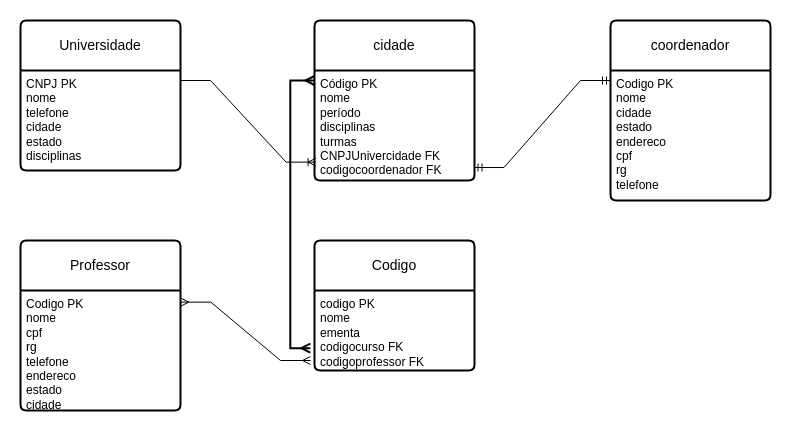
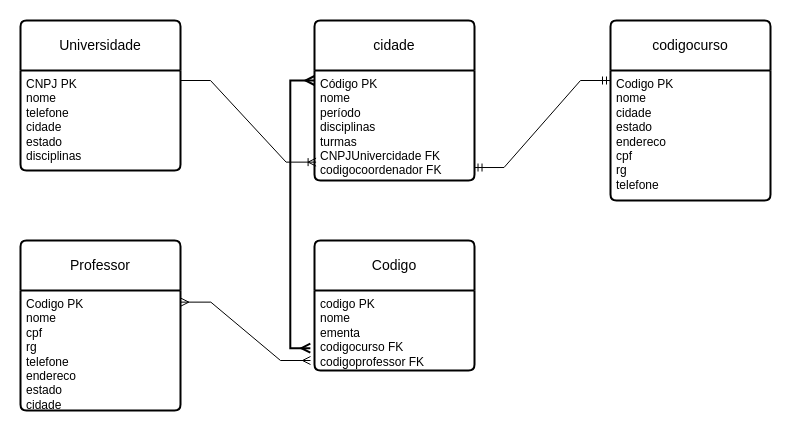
  <mxCell id="0" />
  <mxCell id="1" parent="0" />
  <mxCell id="2" value="Universidade" style="swimlane;childLayout=stackLayout;horizontal=1;startSize=50;horizontalStack=0;rounded=1;fontSize=14;fontStyle=0;strokeWidth=2;resizeParent=0;resizeLast=1;shadow=0;dashed=0;align=center;arcSize=4;whiteSpace=wrap;html=1;" vertex="1" parent="1"><mxGeometry x="20" y="20" width="160" height="150" as="geometry" /></mxCell>
  <mxCell id="3" value="CNPJ PK&lt;div&gt;nome&lt;/div&gt;&lt;div&gt;telefone&lt;/div&gt;&lt;div&gt;cidade&lt;/div&gt;&lt;div&gt;estado&lt;/div&gt;&lt;div&gt;disciplinas&lt;/div&gt;&lt;div&gt;&lt;br&gt;&lt;/div&gt;" style="align=left;strokeColor=none;fillColor=none;spacingLeft=4;fontSize=12;verticalAlign=top;resizable=0;rotatable=0;part=1;html=1;" vertex="1" parent="2"><mxGeometry y="50" width="160" height="100" as="geometry" /></mxCell>
  <mxCell id="4" value="cidade" style="swimlane;childLayout=stackLayout;horizontal=1;startSize=50;horizontalStack=0;rounded=1;fontSize=14;fontStyle=0;strokeWidth=2;resizeParent=0;resizeLast=1;shadow=0;dashed=0;align=center;arcSize=4;whiteSpace=wrap;html=1;" vertex="1" parent="1"><mxGeometry x="314" y="20" width="160" height="160" as="geometry" /></mxCell>
  <mxCell id="5" value="Código PK&lt;div&gt;nome&lt;/div&gt;&lt;div&gt;período&lt;/div&gt;&lt;div&gt;disciplinas&lt;/div&gt;&lt;div&gt;turmas&lt;/div&gt;&lt;div&gt;CNPJUnivercidade FK&lt;/div&gt;&lt;div&gt;codigocoordenador FK&lt;/div&gt;" style="align=left;strokeColor=none;fillColor=none;spacingLeft=4;fontSize=12;verticalAlign=top;resizable=0;rotatable=0;part=1;html=1;" vertex="1" parent="4"><mxGeometry y="50" width="160" height="110" as="geometry" /></mxCell>
- <mxCell id="6" value="coordenador" style="swimlane;childLayout=stackLayout;horizontal=1;startSize=50;horizontalStack=0;rounded=1;fontSize=14;fontStyle=0;strokeWidth=2;resizeParent=0;resizeLast=1;shadow=0;dashed=0;align=center;arcSize=4;whiteSpace=wrap;html=1;" vertex="1" parent="1"><mxGeometry x="610" y="20" width="160" height="180" as="geometry" /></mxCell>
+ <mxCell id="6" value="codigocurso" style="swimlane;childLayout=stackLayout;horizontal=1;startSize=50;horizontalStack=0;rounded=1;fontSize=14;fontStyle=0;strokeWidth=2;resizeParent=0;resizeLast=1;shadow=0;dashed=0;align=center;arcSize=4;whiteSpace=wrap;html=1;" vertex="1" parent="1"><mxGeometry x="610" y="20" width="160" height="180" as="geometry" /></mxCell>
  <mxCell id="7" value="Codigo PK&lt;div&gt;nome&amp;nbsp;&lt;/div&gt;&lt;div&gt;cidade&amp;nbsp;&lt;/div&gt;&lt;div&gt;estado&lt;/div&gt;&lt;div&gt;endereco&lt;/div&gt;&lt;div&gt;cpf&lt;/div&gt;&lt;div&gt;rg&lt;/div&gt;&lt;div&gt;telefone&lt;/div&gt;&lt;div&gt;&lt;br&gt;&lt;/div&gt;" style="align=left;strokeColor=none;fillColor=none;spacingLeft=4;fontSize=12;verticalAlign=top;resizable=0;rotatable=0;part=1;html=1;" vertex="1" parent="6"><mxGeometry y="50" width="160" height="130" as="geometry" /></mxCell>
  <mxCell id="8" value="Codigo" style="swimlane;childLayout=stackLayout;horizontal=1;startSize=50;horizontalStack=0;rounded=1;fontSize=14;fontStyle=0;strokeWidth=2;resizeParent=0;resizeLast=1;shadow=0;dashed=0;align=center;arcSize=4;whiteSpace=wrap;html=1;" vertex="1" parent="1"><mxGeometry x="314" y="240" width="160" height="130" as="geometry" /></mxCell>
  <mxCell id="9" value="codigo PK&lt;div&gt;nome&lt;/div&gt;&lt;div&gt;ementa&lt;/div&gt;&lt;div&gt;codigocurso FK&lt;/div&gt;&lt;div&gt;codigoprofessor FK&lt;/div&gt;" style="align=left;strokeColor=none;fillColor=none;spacingLeft=4;fontSize=12;verticalAlign=top;resizable=0;rotatable=0;part=1;html=1;" vertex="1" parent="8"><mxGeometry y="50" width="160" height="80" as="geometry" /></mxCell>
  <mxCell id="10" value="Professor" style="swimlane;childLayout=stackLayout;horizontal=1;startSize=50;horizontalStack=0;rounded=1;fontSize=14;fontStyle=0;strokeWidth=2;resizeParent=0;resizeLast=1;shadow=0;dashed=0;align=center;arcSize=4;whiteSpace=wrap;html=1;" vertex="1" parent="1"><mxGeometry x="20" y="240" width="160" height="170" as="geometry" /></mxCell>
  <mxCell id="11" value="Codigo PK&lt;div&gt;nome&lt;/div&gt;&lt;div&gt;cpf&lt;/div&gt;&lt;div&gt;rg&lt;/div&gt;&lt;div&gt;telefone&lt;/div&gt;&lt;div&gt;endereco&lt;/div&gt;&lt;div&gt;estado&lt;/div&gt;&lt;div&gt;cidade&lt;/div&gt;&lt;div&gt;&lt;br&gt;&lt;/div&gt;" style="align=left;strokeColor=none;fillColor=none;spacingLeft=4;fontSize=12;verticalAlign=top;resizable=0;rotatable=0;part=1;html=1;" vertex="1" parent="10"><mxGeometry y="50" width="160" height="120" as="geometry" /></mxCell>
  <mxCell id="12" value="" style="edgeStyle=entityRelationEdgeStyle;fontSize=12;html=1;endArrow=ERoneToMany;rounded=0;entryX=0.01;entryY=0.833;entryDx=0;entryDy=0;entryPerimeter=0;" edge="1" parent="1" target="5"><mxGeometry width="100" height="100" relative="1" as="geometry"><mxPoint x="180" y="80" as="sourcePoint" /><mxPoint x="310" y="160" as="targetPoint" /></mxGeometry></mxCell>
  <mxCell id="13" value="" style="edgeStyle=entityRelationEdgeStyle;fontSize=12;html=1;endArrow=ERmandOne;startArrow=ERmandOne;rounded=0;exitX=0.997;exitY=0.882;exitDx=0;exitDy=0;exitPerimeter=0;" edge="1" parent="1" source="5"><mxGeometry width="100" height="100" relative="1" as="geometry"><mxPoint x="480" y="170" as="sourcePoint" /><mxPoint x="610" y="80" as="targetPoint" /><Array as="points"><mxPoint x="490" y="167" /></Array></mxGeometry></mxCell>
  <mxCell id="14" value="" style="fontSize=12;html=1;endArrow=ERmany;startArrow=ERmany;rounded=0;strokeWidth=2;edgeStyle=orthogonalEdgeStyle;entryX=0.001;entryY=0.112;entryDx=0;entryDy=0;entryPerimeter=0;" edge="1" parent="1"><mxGeometry width="100" height="100" relative="1" as="geometry"><mxPoint x="309.84" y="347.69" as="sourcePoint" /><mxPoint x="314" y="80.01" as="targetPoint" /><Array as="points"><mxPoint x="289.84" y="347.69" /><mxPoint x="289.84" y="79.69" /></Array></mxGeometry></mxCell>
  <mxCell id="15" value="" style="edgeStyle=entityRelationEdgeStyle;fontSize=12;html=1;endArrow=ERmany;startArrow=ERmany;rounded=0;exitX=1.002;exitY=0.097;exitDx=0;exitDy=0;exitPerimeter=0;" edge="1" parent="1" source="11"><mxGeometry width="100" height="100" relative="1" as="geometry"><mxPoint x="180" y="360" as="sourcePoint" /><mxPoint x="310" y="360" as="targetPoint" /></mxGeometry></mxCell>
